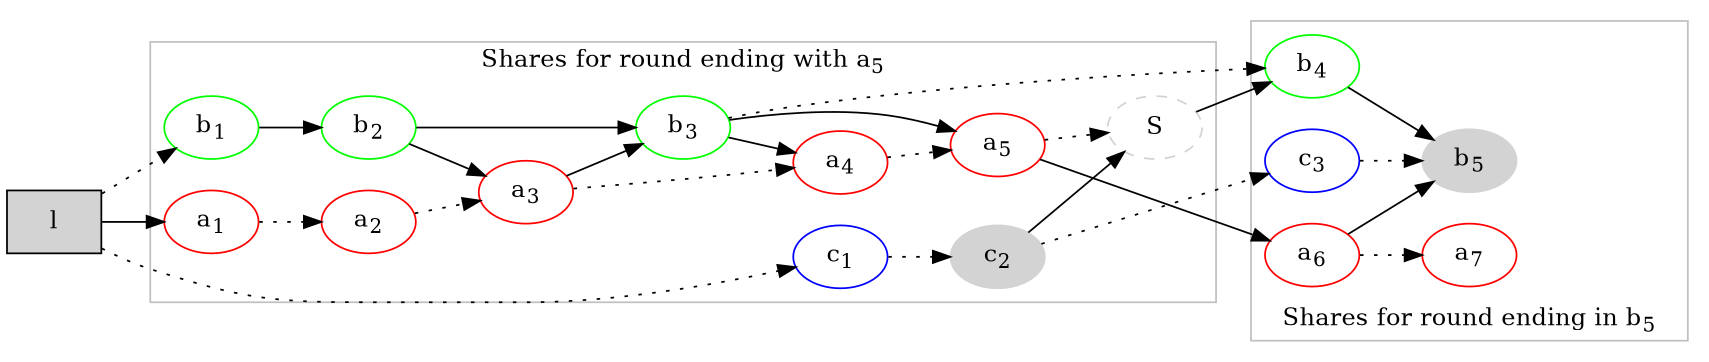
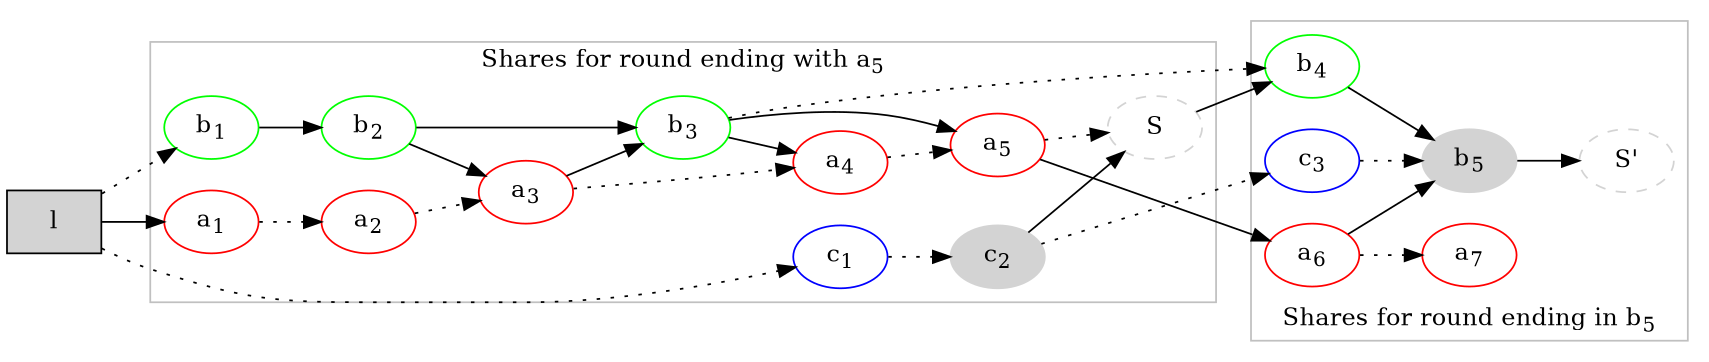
  digraph {
    rankdir=LR
    node [color=red]
    edge [style=solid]
    n1 [label=<a<sub>1</sub>>]
    n2 [label=<a<sub>2</sub>>]
    n3 [label=<a<sub>3</sub>>]
    n4 [label=<a<sub>4</sub>>]
    n5 [color=green label=<b<sub>3</sub>>]
    n6 [label=<a<sub>5</sub>>]
    n7 [color=lightgrey label=<S> style=dashed]
    n8 [color=green label=<b<sub>1</sub>>]
    n9 [color=green label=<b<sub>2</sub>>]
    n10 [color=blue label=<c<sub>1</sub>>]
    n11 [color=lightgrey label=<c<sub>2</sub>> style=filled]
    n12 [label=<a<sub>6</sub>>]
+   n13 [color=lightgrey label=<S'> style=dashed]
    n14 [label=<a<sub>7</sub>>]
    n15 [color=lightgrey label=<b<sub>5</sub>> style=filled]
    n16 [color=green label=<b<sub>4</sub>>]
    n17 [color=blue label=<c<sub>3</sub>>]
    l [style=filled shape=box color=""]
    subgraph cluster_1 {
      color=grey
      label=<Shares for round ending with a<sub>5</sub>>
      n1
      n2
      n3
      n4
      n5
      n6
      n7
      n8
      n9
      n10
      n11
    }
    subgraph cluster_2 {
      color=grey
      label=<Shares for round ending in b<sub>5</sub>>
      labelloc=b
      n12
+     n13
      n14
      n15
      n16
      n17
    }
    n1 -> n2 [style=dotted]
    n2 -> n3 [style=dotted]
    n3 -> n4 [style=dotted]
    n3 -> n5
    n4 -> n6 [style=dotted]
    n5 -> n4
    n5 -> n6
    n5 -> n16 [style=dotted]
    n6 -> n7 [style=dotted]
    n6 -> n12
    n7 -> n16
    n8 -> n9
    n9 -> n3
    n9 -> n5
    n10 -> n11 [style=dotted]
    n11 -> n7
    n11 -> n17 [style=dotted]
    n12 -> n14 [style=dotted]
    n12 -> n15
+   n15 -> n13
    n16 -> n15
    n17 -> n15 [style=dotted]
    l -> n1
    l -> n8 [style=dotted]
    l -> n10 [style=dotted]
  }
